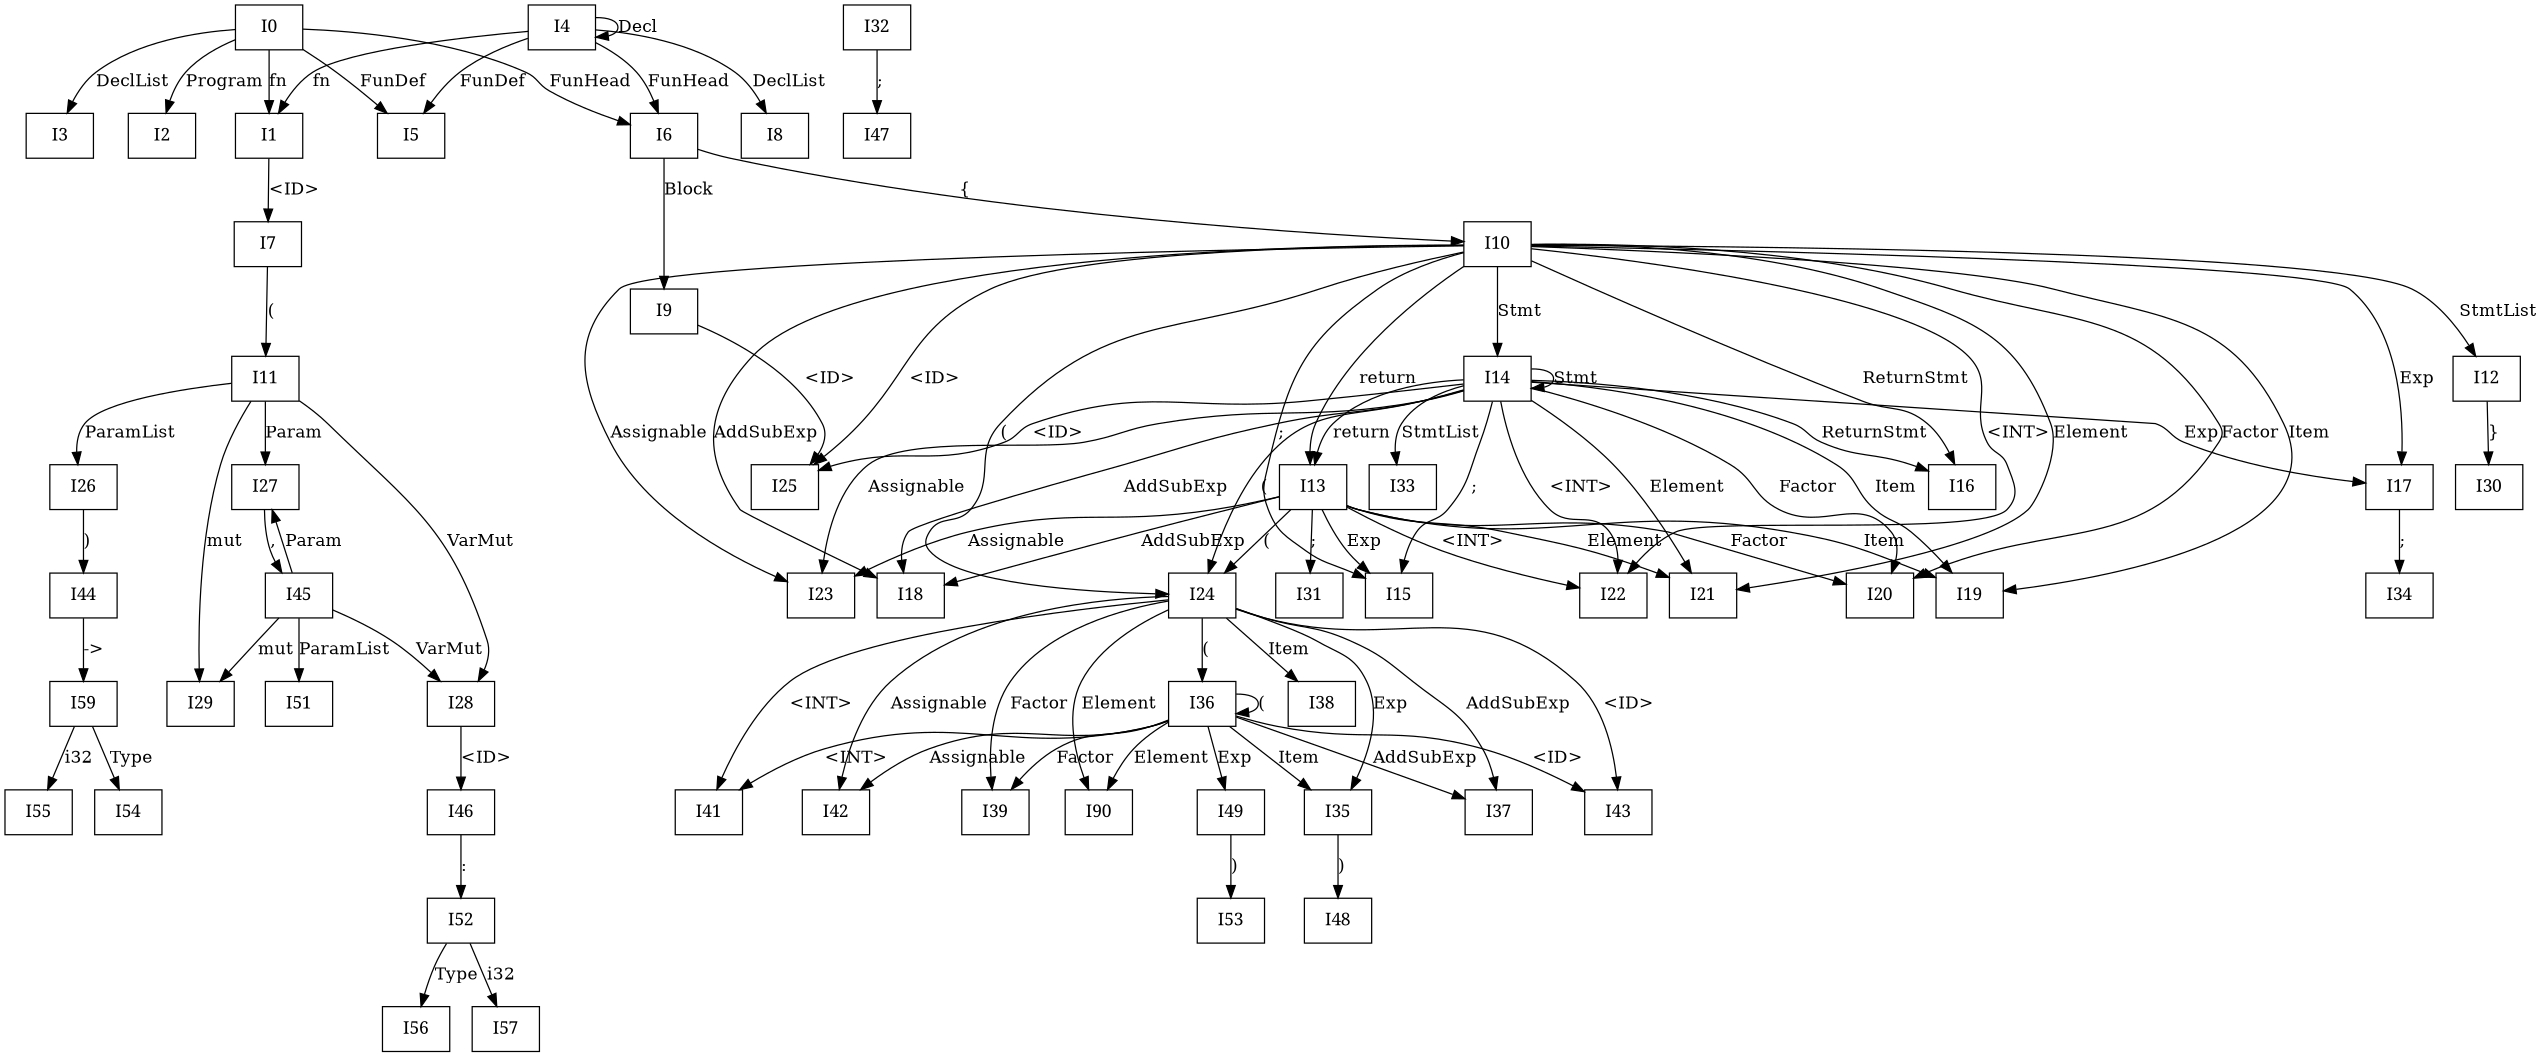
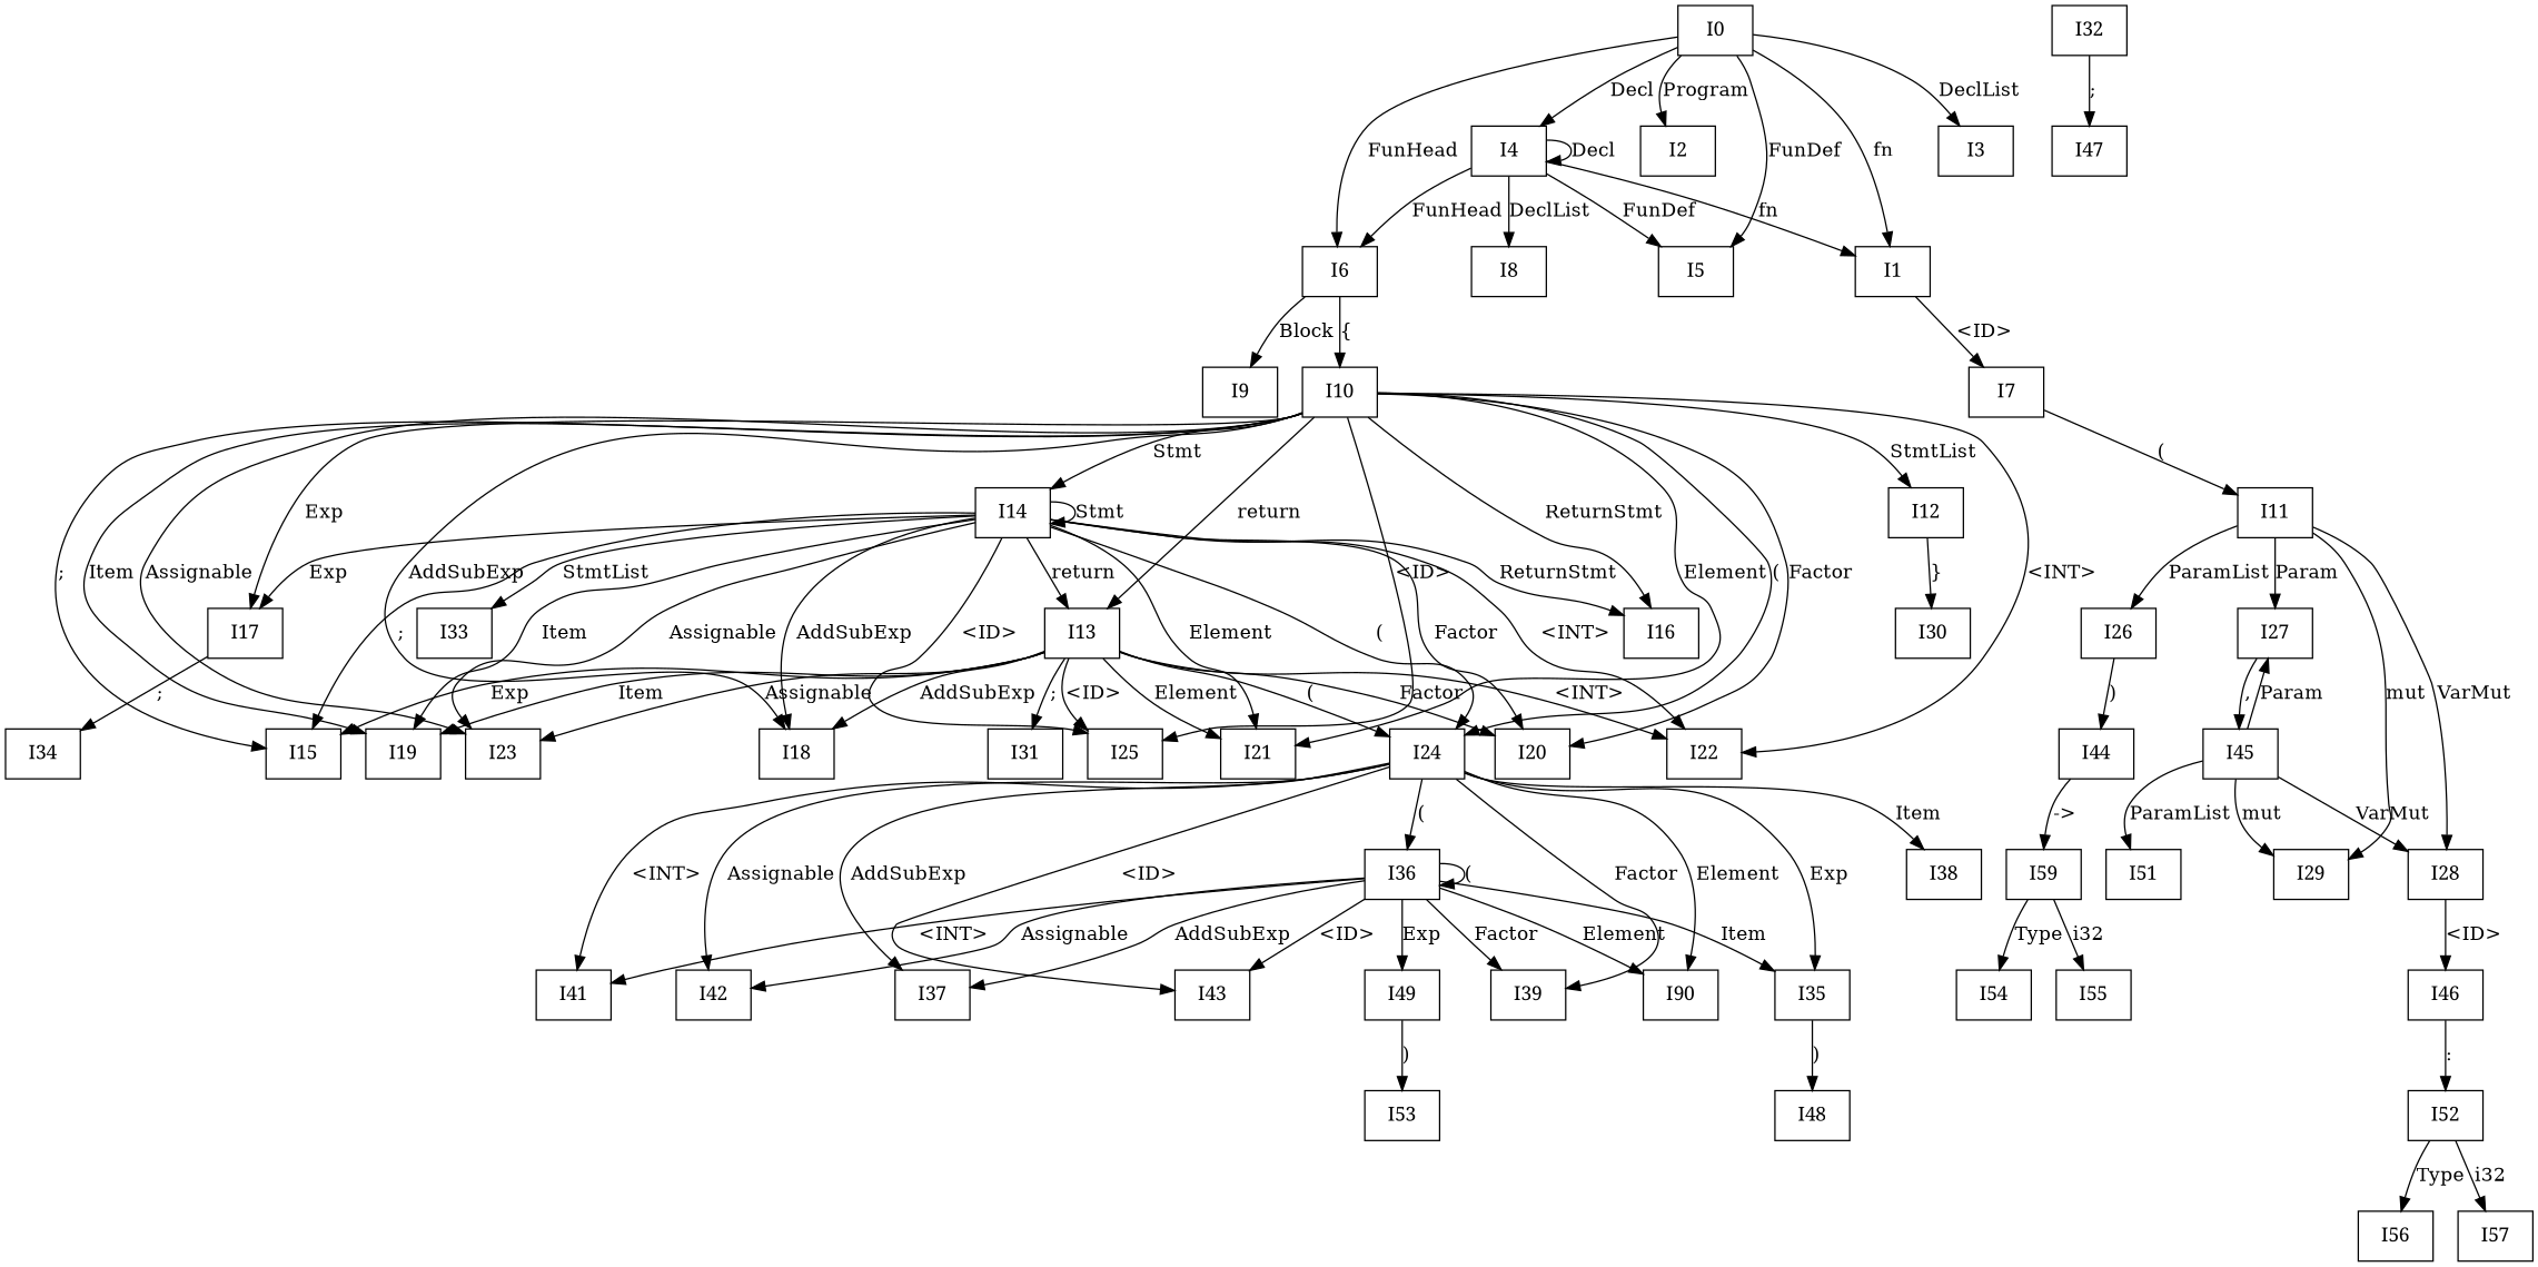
  digraph {
    node [fontname=SimSun shape=rectangle]
    I14
    I22
    I13
    I25
    I24
    I19
    I18
    I17
    I15
    I16
    I21
    I20
    I23
    I33
    I31
    I37
    I35
    I36
    I38
    I39
    n21 [label=I90]
    I41
    I42
    I43
    I34
    I0
    I2
    I1
    I3
    I4
    I5
    I6
    I7
    I8
    I10
    I9
    I32
    I47
    I48
    I49
    I11
    I12
    I30
    I27
    I26
    I28
    I29
    I45
    I44
    I46
    I51
    n52 [label=I59]
    I52
    I53
    I54
    I55
    I56
    I57
    I14 -> I14 [label=Stmt]
    I14 -> I22 [label="<INT>"]
    I14 -> I13 [label=return]
    I14 -> I25 [label="<ID>"]
    I14 -> I24 [label="("]
    I14 -> I19 [label=Item]
    I14 -> I18 [label=AddSubExp]
    I14 -> I17 [label=Exp]
    I14 -> I15 [label=";"]
    I14 -> I16 [label=ReturnStmt]
    I14 -> I21 [label=Element]
    I14 -> I20 [label=Factor]
    I14 -> I23 [label=Assignable]
    I14 -> I33 [label=StmtList]
    I13 -> I22 [label="<INT>"]
-   I9 -> I25 [label="<ID>"]
+   I13 -> I25 [label="<ID>"]
    I13 -> I24 [label="("]
    I13 -> I19 [label=Item]
    I13 -> I18 [label=AddSubExp]
    I13 -> I15 [label=Exp]
    I13 -> I21 [label=Element]
    I13 -> I20 [label=Factor]
    I13 -> I23 [label=Assignable]
    I13 -> I31 [label=";"]
    I24 -> I37 [label=AddSubExp]
    I24 -> I35 [label=Exp]
    I24 -> I36 [label="("]
    I24 -> I38 [label=Item]
    I24 -> I39 [label=Factor]
    I24 -> n21 [label=Element]
    I24 -> I41 [label="<INT>"]
    I24 -> I42 [label=Assignable]
    I24 -> I43 [label="<ID>"]
    I17 -> I34 [label=";"]
    I35 -> I48 [label=")"]
    I36 -> I37 [label=AddSubExp]
    I36 -> I35 [label=Item]
    I36 -> I36 [label="("]
    I36 -> I39 [label=Factor]
    I36 -> n21 [label=Element]
    I36 -> I41 [label="<INT>"]
    I36 -> I42 [label=Assignable]
    I36 -> I43 [label="<ID>"]
    I36 -> I49 [label=Exp]
    I0 -> I2 [label=Program]
    I0 -> I1 [label=fn]
    I0 -> I3 [label=DeclList]
+   I0 -> I4 [label=Decl]
    I0 -> I5 [label=FunDef]
    I0 -> I6 [label=FunHead]
    I1 -> I7 [label="<ID>"]
    I4 -> I1 [label=fn]
    I4 -> I4 [label=Decl]
    I4 -> I5 [label=FunDef]
    I4 -> I6 [label=FunHead]
    I4 -> I8 [label=DeclList]
    I6 -> I10 [label="{"]
    I6 -> I9 [label=Block]
    I7 -> I11 [label="("]
    I10 -> I14 [label=Stmt]
    I10 -> I22 [label="<INT>"]
    I10 -> I13 [label=return]
    I10 -> I25 [label="<ID>"]
    I10 -> I24 [label="("]
    I10 -> I19 [label=Item]
    I10 -> I18 [label=AddSubExp]
    I10 -> I17 [label=Exp]
    I10 -> I15 [label=";"]
    I10 -> I16 [label=ReturnStmt]
    I10 -> I21 [label=Element]
    I10 -> I20 [label=Factor]
    I10 -> I23 [label=Assignable]
    I10 -> I12 [label=StmtList]
    I32 -> I47 [label=";"]
    I49 -> I53 [label=")"]
    I11 -> I27 [label=Param]
    I11 -> I26 [label=ParamList]
    I11 -> I28 [label=VarMut]
    I11 -> I29 [label=mut]
    I12 -> I30 [label="}"]
    I27 -> I45 [label=","]
    I26 -> I44 [label=")"]
    I28 -> I46 [label="<ID>"]
    I45 -> I27 [label=Param]
    I45 -> I28 [label=VarMut]
    I45 -> I29 [label=mut]
    I45 -> I51 [label=ParamList]
    I44 -> n52 [label="->"]
    I46 -> I52 [label=":"]
    n52 -> I54 [label=Type]
    n52 -> I55 [label=i32]
    I52 -> I56 [label=Type]
    I52 -> I57 [label=i32]
  }
